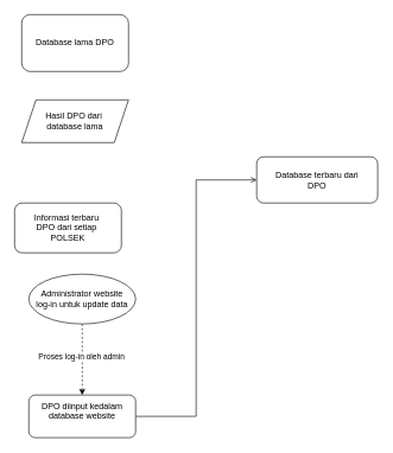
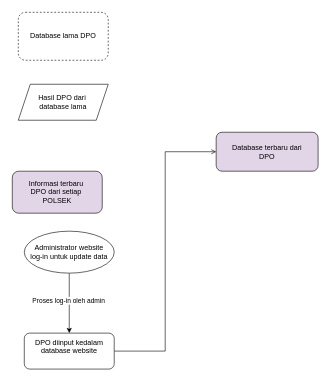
  <mxCell id="0" />
  <mxCell id="1" parent="0" />
- <mxCell id="2" value="Informasi terbaru&amp;nbsp;&lt;div&gt;DPO dari setiap&amp;nbsp;&lt;/div&gt;&lt;div&gt;POLSEK&lt;/div&gt;" style="rounded=1;whiteSpace=wrap;html=1;" vertex="1" parent="1"><mxGeometry x="20" y="285" width="150" height="70" as="geometry" /></mxCell>
- <mxCell id="3" value="" style="edgeStyle=orthogonalEdgeStyle;rounded=0;orthogonalLoop=1;jettySize=auto;html=1;entryX=0.5;entryY=0;entryDx=0;entryDy=0;dashed=1;" edge="1" parent="1" source="5" target="7"><mxGeometry relative="1" as="geometry" /></mxCell>
+ <mxCell id="2" value="Informasi terbaru&amp;nbsp;&lt;div&gt;DPO dari setiap&amp;nbsp;&lt;/div&gt;&lt;div&gt;POLSEK&lt;/div&gt;" style="rounded=1;whiteSpace=wrap;html=1;fillColor=#e1d5e7;" vertex="1" parent="1"><mxGeometry x="20" y="285" width="150" height="70" as="geometry" /></mxCell>
+ <mxCell id="3" value="" style="edgeStyle=orthogonalEdgeStyle;rounded=0;orthogonalLoop=1;jettySize=auto;html=1;entryX=0.5;entryY=0;entryDx=0;entryDy=0;" edge="1" parent="1" source="5" target="7"><mxGeometry relative="1" as="geometry" /></mxCell>
  <mxCell id="4" value="Proses log-in oleh admin" style="edgeLabel;html=1;align=center;verticalAlign=middle;resizable=0;points=[];" vertex="1" connectable="0" parent="3"><mxGeometry x="-0.1" y="-2" relative="1" as="geometry"><mxPoint as="offset" /></mxGeometry></mxCell>
  <mxCell id="5" value="Administrator website&lt;div&gt;log-in untuk update data&lt;/div&gt;" style="ellipse;whiteSpace=wrap;html=1;" vertex="1" parent="1"><mxGeometry x="40" y="385" width="150" height="70" as="geometry" /></mxCell>
  <mxCell id="6" style="edgeStyle=orthogonalEdgeStyle;rounded=0;orthogonalLoop=1;jettySize=auto;html=1;entryX=0;entryY=0.5;entryDx=0;entryDy=0;endArrow=open;" edge="1" parent="1" source="7" target="8"><mxGeometry relative="1" as="geometry" /></mxCell>
  <mxCell id="7" value="&#10;&lt;span style=&quot;color: rgb(0, 0, 0); font-family: Helvetica; font-size: 12px; font-style: normal; font-variant-ligatures: normal; font-variant-caps: normal; font-weight: 400; letter-spacing: normal; orphans: 2; text-align: center; text-indent: 0px; text-transform: none; widows: 2; word-spacing: 0px; -webkit-text-stroke-width: 0px; white-space: normal; background-color: rgb(251, 251, 251); text-decoration-thickness: initial; text-decoration-style: initial; text-decoration-color: initial; display: inline !important; float: none;&quot;&gt;DPO diinput kedalam database website&lt;/span&gt;&#10;&#10;" style="rounded=1;whiteSpace=wrap;html=1;" vertex="1" parent="1"><mxGeometry x="40" y="555" width="150" height="60" as="geometry" /></mxCell>
- <mxCell id="8" value="Database terbaru dari&lt;div&gt;DPO&lt;/div&gt;" style="rounded=1;whiteSpace=wrap;html=1;" vertex="1" parent="1"><mxGeometry x="360" y="220" width="170" height="65" as="geometry" /></mxCell>
- <mxCell id="9" value="Database lama DPO" style="rounded=1;whiteSpace=wrap;html=1;" vertex="1" parent="1"><mxGeometry x="30" y="20" width="150" height="80" as="geometry" /></mxCell>
+ <mxCell id="8" value="Database terbaru dari&lt;div&gt;DPO&lt;/div&gt;" style="rounded=1;whiteSpace=wrap;html=1;fillColor=#e1d5e7;" vertex="1" parent="1"><mxGeometry x="360" y="220" width="170" height="65" as="geometry" /></mxCell>
+ <mxCell id="9" value="Database lama DPO" style="rounded=1;whiteSpace=wrap;html=1;dashed=1;" vertex="1" parent="1"><mxGeometry x="30" y="20" width="150" height="80" as="geometry" /></mxCell>
  <mxCell id="10" value="Hasil DPO dari&amp;nbsp;&lt;div&gt;database lama&lt;/div&gt;" style="shape=parallelogram;perimeter=parallelogramPerimeter;whiteSpace=wrap;html=1;fixedSize=1;" vertex="1" parent="1"><mxGeometry x="30" y="140" width="150" height="60" as="geometry" /></mxCell>
